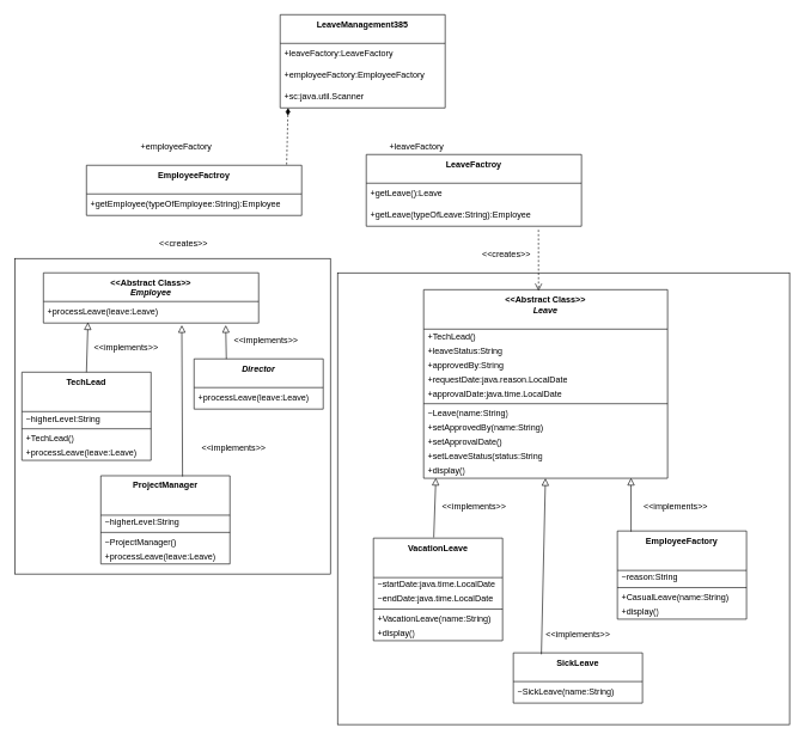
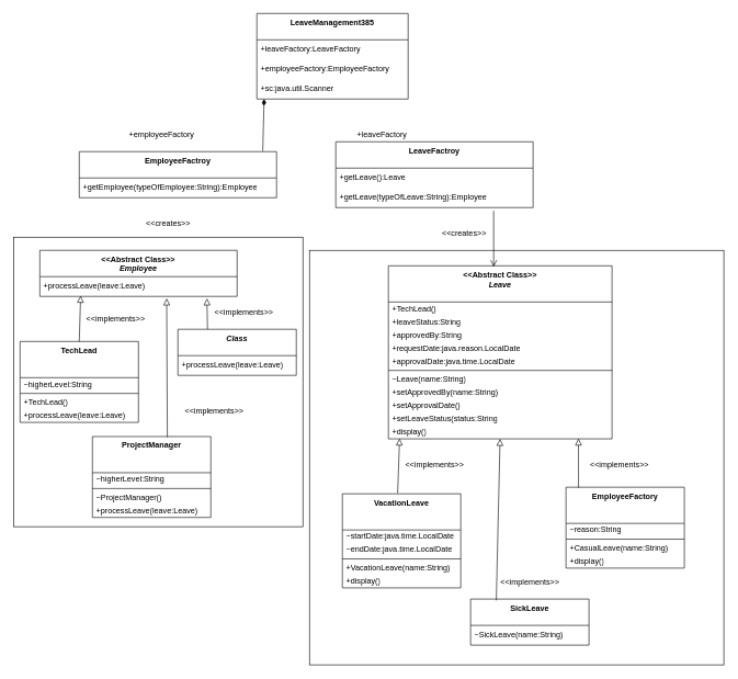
  <mxCell id="0" />
  <mxCell id="1" parent="0" />
  <mxCell id="2" value="&lt;b&gt;LeaveManagement385&lt;/b&gt;" style="swimlane;fontStyle=0;align=center;verticalAlign=top;childLayout=stackLayout;horizontal=1;startSize=40;horizontalStack=0;resizeParent=1;resizeParentMax=0;resizeLast=0;collapsible=0;marginBottom=0;html=1;whiteSpace=wrap;" vertex="1" parent="1"><mxGeometry x="390" y="20" width="230" height="130" as="geometry" /></mxCell>
  <mxCell id="3" value="+leaveFactory:LeaveFactory" style="text;html=1;strokeColor=none;fillColor=none;align=left;verticalAlign=middle;spacingLeft=4;spacingRight=4;overflow=hidden;rotatable=0;points=[[0,0.5],[1,0.5]];portConstraint=eastwest;whiteSpace=wrap;" vertex="1" parent="2"><mxGeometry y="40" width="230" height="30" as="geometry" /></mxCell>
  <mxCell id="4" value="+employeeFactory:EmployeeFactory" style="text;html=1;strokeColor=none;fillColor=none;align=left;verticalAlign=middle;spacingLeft=4;spacingRight=4;overflow=hidden;rotatable=0;points=[[0,0.5],[1,0.5]];portConstraint=eastwest;whiteSpace=wrap;" vertex="1" parent="2"><mxGeometry y="70" width="230" height="30" as="geometry" /></mxCell>
  <mxCell id="5" value="+sc:java.util.Scanner" style="text;html=1;strokeColor=none;fillColor=none;align=left;verticalAlign=middle;spacingLeft=4;spacingRight=4;overflow=hidden;rotatable=0;points=[[0,0.5],[1,0.5]];portConstraint=eastwest;whiteSpace=wrap;" vertex="1" parent="2"><mxGeometry y="100" width="230" height="30" as="geometry" /></mxCell>
  <mxCell id="6" value="&lt;b&gt;EmployeeFactroy&lt;/b&gt;" style="swimlane;fontStyle=0;align=center;verticalAlign=top;childLayout=stackLayout;horizontal=1;startSize=40;horizontalStack=0;resizeParent=1;resizeParentMax=0;resizeLast=0;collapsible=0;marginBottom=0;html=1;whiteSpace=wrap;" vertex="1" parent="1"><mxGeometry x="120" y="230" width="300" height="70" as="geometry" /></mxCell>
  <mxCell id="7" value="+getEmployee(typeOfEmployee:String):Employee" style="text;html=1;strokeColor=none;fillColor=none;align=left;verticalAlign=middle;spacingLeft=4;spacingRight=4;overflow=hidden;rotatable=0;points=[[0,0.5],[1,0.5]];portConstraint=eastwest;whiteSpace=wrap;" vertex="1" parent="6"><mxGeometry y="40" width="300" height="30" as="geometry" /></mxCell>
  <mxCell id="8" value="&lt;b&gt;LeaveFactroy&lt;/b&gt;" style="swimlane;fontStyle=0;align=center;verticalAlign=top;childLayout=stackLayout;horizontal=1;startSize=40;horizontalStack=0;resizeParent=1;resizeParentMax=0;resizeLast=0;collapsible=0;marginBottom=0;html=1;whiteSpace=wrap;" vertex="1" parent="1"><mxGeometry x="510" y="215" width="300" height="100" as="geometry" /></mxCell>
  <mxCell id="9" value="+getLeave():Leave" style="text;html=1;strokeColor=none;fillColor=none;align=left;verticalAlign=middle;spacingLeft=4;spacingRight=4;overflow=hidden;rotatable=0;points=[[0,0.5],[1,0.5]];portConstraint=eastwest;whiteSpace=wrap;" vertex="1" parent="8"><mxGeometry y="40" width="300" height="30" as="geometry" /></mxCell>
  <mxCell id="10" value="+getLeave(typeOfLeave:String):Employee" style="text;html=1;strokeColor=none;fillColor=none;align=left;verticalAlign=middle;spacingLeft=4;spacingRight=4;overflow=hidden;rotatable=0;points=[[0,0.5],[1,0.5]];portConstraint=eastwest;whiteSpace=wrap;" vertex="1" parent="8"><mxGeometry y="70" width="300" height="30" as="geometry" /></mxCell>
  <mxCell id="11" value="" style="whiteSpace=wrap;html=1;aspect=fixed;" vertex="1" parent="1"><mxGeometry x="20" y="360" width="440" height="440" as="geometry" /></mxCell>
  <mxCell id="12" value="&lt;div&gt;&lt;b&gt;&amp;lt;&amp;lt;Abstract Class&amp;gt;&amp;gt;&lt;/b&gt;&lt;/div&gt;&lt;div&gt;&lt;b&gt;&lt;i&gt;Employee&lt;br&gt;&lt;/i&gt;&lt;/b&gt;&lt;/div&gt;" style="swimlane;fontStyle=0;align=center;verticalAlign=top;childLayout=stackLayout;horizontal=1;startSize=40;horizontalStack=0;resizeParent=1;resizeParentMax=0;resizeLast=0;collapsible=0;marginBottom=0;html=1;whiteSpace=wrap;" vertex="1" parent="1"><mxGeometry x="60" y="380" width="300" height="70" as="geometry" /></mxCell>
  <mxCell id="13" value="+processLeave(leave:Leave)" style="text;html=1;strokeColor=none;fillColor=none;align=left;verticalAlign=middle;spacingLeft=4;spacingRight=4;overflow=hidden;rotatable=0;points=[[0,0.5],[1,0.5]];portConstraint=eastwest;whiteSpace=wrap;" vertex="1" parent="12"><mxGeometry y="40" width="300" height="30" as="geometry" /></mxCell>
- <mxCell id="14" value="&lt;b&gt;&lt;i&gt;Director&lt;/i&gt;&lt;/b&gt;" style="swimlane;fontStyle=0;align=center;verticalAlign=top;childLayout=stackLayout;horizontal=1;startSize=40;horizontalStack=0;resizeParent=1;resizeParentMax=0;resizeLast=0;collapsible=0;marginBottom=0;html=1;whiteSpace=wrap;" vertex="1" parent="1"><mxGeometry x="270" y="500" width="180" height="70" as="geometry" /></mxCell>
+ <mxCell id="14" value="&lt;b&gt;&lt;i&gt;Class&lt;/i&gt;&lt;/b&gt;" style="swimlane;fontStyle=0;align=center;verticalAlign=top;childLayout=stackLayout;horizontal=1;startSize=40;horizontalStack=0;resizeParent=1;resizeParentMax=0;resizeLast=0;collapsible=0;marginBottom=0;html=1;whiteSpace=wrap;" vertex="1" parent="1"><mxGeometry x="270" y="500" width="180" height="70" as="geometry" /></mxCell>
  <mxCell id="15" value="+processLeave(leave:Leave)" style="text;html=1;strokeColor=none;fillColor=none;align=left;verticalAlign=middle;spacingLeft=4;spacingRight=4;overflow=hidden;rotatable=0;points=[[0,0.5],[1,0.5]];portConstraint=eastwest;whiteSpace=wrap;" vertex="1" parent="14"><mxGeometry y="40" width="180" height="30" as="geometry" /></mxCell>
  <mxCell id="16" value="&lt;b&gt;TechLead&lt;/b&gt;" style="swimlane;fontStyle=0;align=center;verticalAlign=top;childLayout=stackLayout;horizontal=1;startSize=55;horizontalStack=0;resizeParent=1;resizeParentMax=0;resizeLast=0;collapsible=0;marginBottom=0;html=1;whiteSpace=wrap;" vertex="1" parent="1"><mxGeometry x="30" y="518.5" width="180" height="123" as="geometry" /></mxCell>
  <mxCell id="17" value="~higherLevel:String" style="text;html=1;strokeColor=none;fillColor=none;align=left;verticalAlign=middle;spacingLeft=4;spacingRight=4;overflow=hidden;rotatable=0;points=[[0,0.5],[1,0.5]];portConstraint=eastwest;whiteSpace=wrap;" vertex="1" parent="16"><mxGeometry y="55" width="180" height="20" as="geometry" /></mxCell>
  <mxCell id="18" value="" style="line;strokeWidth=1;fillColor=none;align=left;verticalAlign=middle;spacingTop=-1;spacingLeft=3;spacingRight=3;rotatable=0;labelPosition=right;points=[];portConstraint=eastwest;" vertex="1" parent="16"><mxGeometry y="75" width="180" height="8" as="geometry" /></mxCell>
  <mxCell id="19" value="+TechLead()" style="text;html=1;strokeColor=none;fillColor=none;align=left;verticalAlign=middle;spacingLeft=4;spacingRight=4;overflow=hidden;rotatable=0;points=[[0,0.5],[1,0.5]];portConstraint=eastwest;whiteSpace=wrap;" vertex="1" parent="16"><mxGeometry y="83" width="180" height="20" as="geometry" /></mxCell>
  <mxCell id="20" value="+processLeave(leave:Leave)" style="text;html=1;strokeColor=none;fillColor=none;align=left;verticalAlign=middle;spacingLeft=4;spacingRight=4;overflow=hidden;rotatable=0;points=[[0,0.5],[1,0.5]];portConstraint=eastwest;whiteSpace=wrap;" vertex="1" parent="16"><mxGeometry y="103" width="180" height="20" as="geometry" /></mxCell>
  <mxCell id="21" value="&lt;b&gt;ProjectManager&lt;/b&gt;" style="swimlane;fontStyle=0;align=center;verticalAlign=top;childLayout=stackLayout;horizontal=1;startSize=55;horizontalStack=0;resizeParent=1;resizeParentMax=0;resizeLast=0;collapsible=0;marginBottom=0;html=1;whiteSpace=wrap;" vertex="1" parent="1"><mxGeometry x="140" y="663" width="180" height="123" as="geometry" /></mxCell>
  <mxCell id="22" value="~higherLevel:String" style="text;html=1;strokeColor=none;fillColor=none;align=left;verticalAlign=middle;spacingLeft=4;spacingRight=4;overflow=hidden;rotatable=0;points=[[0,0.5],[1,0.5]];portConstraint=eastwest;whiteSpace=wrap;" vertex="1" parent="21"><mxGeometry y="55" width="180" height="20" as="geometry" /></mxCell>
  <mxCell id="23" value="" style="line;strokeWidth=1;fillColor=none;align=left;verticalAlign=middle;spacingTop=-1;spacingLeft=3;spacingRight=3;rotatable=0;labelPosition=right;points=[];portConstraint=eastwest;" vertex="1" parent="21"><mxGeometry y="75" width="180" height="8" as="geometry" /></mxCell>
  <mxCell id="24" value="~ProjectManager()" style="text;html=1;strokeColor=none;fillColor=none;align=left;verticalAlign=middle;spacingLeft=4;spacingRight=4;overflow=hidden;rotatable=0;points=[[0,0.5],[1,0.5]];portConstraint=eastwest;whiteSpace=wrap;" vertex="1" parent="21"><mxGeometry y="83" width="180" height="20" as="geometry" /></mxCell>
  <mxCell id="25" value="+processLeave(leave:Leave)" style="text;html=1;strokeColor=none;fillColor=none;align=left;verticalAlign=middle;spacingLeft=4;spacingRight=4;overflow=hidden;rotatable=0;points=[[0,0.5],[1,0.5]];portConstraint=eastwest;whiteSpace=wrap;" vertex="1" parent="21"><mxGeometry y="103" width="180" height="20" as="geometry" /></mxCell>
  <mxCell id="26" value="" style="whiteSpace=wrap;html=1;aspect=fixed;" vertex="1" parent="1"><mxGeometry x="470" y="380" width="630" height="630" as="geometry" /></mxCell>
  <mxCell id="27" value="&lt;div&gt;&lt;b&gt;&amp;lt;&amp;lt;Abstract Class&amp;gt;&amp;gt;&lt;/b&gt;&lt;/div&gt;&lt;div&gt;&lt;b&gt;&lt;i&gt;Leave&lt;br&gt;&lt;/i&gt;&lt;/b&gt;&lt;/div&gt;" style="swimlane;fontStyle=0;align=center;verticalAlign=top;childLayout=stackLayout;horizontal=1;startSize=55;horizontalStack=0;resizeParent=1;resizeParentMax=0;resizeLast=0;collapsible=0;marginBottom=0;html=1;whiteSpace=wrap;" vertex="1" parent="1"><mxGeometry x="590" y="403.5" width="340" height="263" as="geometry" /></mxCell>
  <mxCell id="28" value="+TechLead()" style="text;html=1;strokeColor=none;fillColor=none;align=left;verticalAlign=middle;spacingLeft=4;spacingRight=4;overflow=hidden;rotatable=0;points=[[0,0.5],[1,0.5]];portConstraint=eastwest;whiteSpace=wrap;" vertex="1" parent="27"><mxGeometry y="55" width="340" height="20" as="geometry" /></mxCell>
  <mxCell id="29" value="+leaveStatus:String" style="text;html=1;strokeColor=none;fillColor=none;align=left;verticalAlign=middle;spacingLeft=4;spacingRight=4;overflow=hidden;rotatable=0;points=[[0,0.5],[1,0.5]];portConstraint=eastwest;whiteSpace=wrap;" vertex="1" parent="27"><mxGeometry y="75" width="340" height="20" as="geometry" /></mxCell>
  <mxCell id="30" value="+approvedBy:String" style="text;html=1;strokeColor=none;fillColor=none;align=left;verticalAlign=middle;spacingLeft=4;spacingRight=4;overflow=hidden;rotatable=0;points=[[0,0.5],[1,0.5]];portConstraint=eastwest;whiteSpace=wrap;" vertex="1" parent="27"><mxGeometry y="95" width="340" height="20" as="geometry" /></mxCell>
  <mxCell id="31" value="+requestDate:java.reason.LocalDate" style="text;html=1;strokeColor=none;fillColor=none;align=left;verticalAlign=middle;spacingLeft=4;spacingRight=4;overflow=hidden;rotatable=0;points=[[0,0.5],[1,0.5]];portConstraint=eastwest;whiteSpace=wrap;" vertex="1" parent="27"><mxGeometry y="115" width="340" height="20" as="geometry" /></mxCell>
  <mxCell id="32" value="+approvalDate:java.time.LocalDate" style="text;html=1;strokeColor=none;fillColor=none;align=left;verticalAlign=middle;spacingLeft=4;spacingRight=4;overflow=hidden;rotatable=0;points=[[0,0.5],[1,0.5]];portConstraint=eastwest;whiteSpace=wrap;" vertex="1" parent="27"><mxGeometry y="135" width="340" height="20" as="geometry" /></mxCell>
  <mxCell id="33" value="" style="line;strokeWidth=1;fillColor=none;align=left;verticalAlign=middle;spacingTop=-1;spacingLeft=3;spacingRight=3;rotatable=0;labelPosition=right;points=[];portConstraint=eastwest;" vertex="1" parent="27"><mxGeometry y="155" width="340" height="8" as="geometry" /></mxCell>
  <mxCell id="34" value="~Leave(name:String)" style="text;html=1;strokeColor=none;fillColor=none;align=left;verticalAlign=middle;spacingLeft=4;spacingRight=4;overflow=hidden;rotatable=0;points=[[0,0.5],[1,0.5]];portConstraint=eastwest;whiteSpace=wrap;" vertex="1" parent="27"><mxGeometry y="163" width="340" height="20" as="geometry" /></mxCell>
  <mxCell id="35" value="&lt;div&gt;+setApprovedBy(name:String)&lt;/div&gt;" style="text;html=1;strokeColor=none;fillColor=none;align=left;verticalAlign=middle;spacingLeft=4;spacingRight=4;overflow=hidden;rotatable=0;points=[[0,0.5],[1,0.5]];portConstraint=eastwest;whiteSpace=wrap;" vertex="1" parent="27"><mxGeometry y="183" width="340" height="20" as="geometry" /></mxCell>
  <mxCell id="36" value="&lt;div&gt;+setApprovalDate()&lt;/div&gt;" style="text;html=1;strokeColor=none;fillColor=none;align=left;verticalAlign=middle;spacingLeft=4;spacingRight=4;overflow=hidden;rotatable=0;points=[[0,0.5],[1,0.5]];portConstraint=eastwest;whiteSpace=wrap;" vertex="1" parent="27"><mxGeometry y="203" width="340" height="20" as="geometry" /></mxCell>
  <mxCell id="37" value="+setLeaveStatus(status:String" style="text;html=1;strokeColor=none;fillColor=none;align=left;verticalAlign=middle;spacingLeft=4;spacingRight=4;overflow=hidden;rotatable=0;points=[[0,0.5],[1,0.5]];portConstraint=eastwest;whiteSpace=wrap;" vertex="1" parent="27"><mxGeometry y="223" width="340" height="20" as="geometry" /></mxCell>
  <mxCell id="38" value="+display()" style="text;html=1;strokeColor=none;fillColor=none;align=left;verticalAlign=middle;spacingLeft=4;spacingRight=4;overflow=hidden;rotatable=0;points=[[0,0.5],[1,0.5]];portConstraint=eastwest;whiteSpace=wrap;" vertex="1" parent="27"><mxGeometry y="243" width="340" height="20" as="geometry" /></mxCell>
  <mxCell id="39" value="&lt;b&gt;VacationLeave&lt;/b&gt;" style="swimlane;fontStyle=0;align=center;verticalAlign=top;childLayout=stackLayout;horizontal=1;startSize=55;horizontalStack=0;resizeParent=1;resizeParentMax=0;resizeLast=0;collapsible=0;marginBottom=0;html=1;whiteSpace=wrap;" vertex="1" parent="1"><mxGeometry x="520" y="750" width="180" height="143" as="geometry" /></mxCell>
  <mxCell id="40" value="~startDate:java.time.LocalDate" style="text;html=1;strokeColor=none;fillColor=none;align=left;verticalAlign=middle;spacingLeft=4;spacingRight=4;overflow=hidden;rotatable=0;points=[[0,0.5],[1,0.5]];portConstraint=eastwest;whiteSpace=wrap;" vertex="1" parent="39"><mxGeometry y="55" width="180" height="20" as="geometry" /></mxCell>
  <mxCell id="41" value="~endDate:java.time.LocalDate" style="text;html=1;strokeColor=none;fillColor=none;align=left;verticalAlign=middle;spacingLeft=4;spacingRight=4;overflow=hidden;rotatable=0;points=[[0,0.5],[1,0.5]];portConstraint=eastwest;whiteSpace=wrap;" vertex="1" parent="39"><mxGeometry y="75" width="180" height="20" as="geometry" /></mxCell>
  <mxCell id="42" value="" style="line;strokeWidth=1;fillColor=none;align=left;verticalAlign=middle;spacingTop=-1;spacingLeft=3;spacingRight=3;rotatable=0;labelPosition=right;points=[];portConstraint=eastwest;" vertex="1" parent="39"><mxGeometry y="95" width="180" height="8" as="geometry" /></mxCell>
  <mxCell id="43" value="+VacationLeave(name:String)" style="text;html=1;strokeColor=none;fillColor=none;align=left;verticalAlign=middle;spacingLeft=4;spacingRight=4;overflow=hidden;rotatable=0;points=[[0,0.5],[1,0.5]];portConstraint=eastwest;whiteSpace=wrap;" vertex="1" parent="39"><mxGeometry y="103" width="180" height="20" as="geometry" /></mxCell>
  <mxCell id="44" value="+display()" style="text;html=1;strokeColor=none;fillColor=none;align=left;verticalAlign=middle;spacingLeft=4;spacingRight=4;overflow=hidden;rotatable=0;points=[[0,0.5],[1,0.5]];portConstraint=eastwest;whiteSpace=wrap;" vertex="1" parent="39"><mxGeometry y="123" width="180" height="20" as="geometry" /></mxCell>
  <mxCell id="45" value="&lt;b&gt;EmployeeFactory&lt;/b&gt;" style="swimlane;fontStyle=0;align=center;verticalAlign=top;childLayout=stackLayout;horizontal=1;startSize=55;horizontalStack=0;resizeParent=1;resizeParentMax=0;resizeLast=0;collapsible=0;marginBottom=0;html=1;whiteSpace=wrap;" vertex="1" parent="1"><mxGeometry x="860" y="740" width="180" height="123" as="geometry" /></mxCell>
  <mxCell id="46" value="~reason:String" style="text;html=1;strokeColor=none;fillColor=none;align=left;verticalAlign=middle;spacingLeft=4;spacingRight=4;overflow=hidden;rotatable=0;points=[[0,0.5],[1,0.5]];portConstraint=eastwest;whiteSpace=wrap;" vertex="1" parent="45"><mxGeometry y="55" width="180" height="20" as="geometry" /></mxCell>
  <mxCell id="47" value="" style="line;strokeWidth=1;fillColor=none;align=left;verticalAlign=middle;spacingTop=-1;spacingLeft=3;spacingRight=3;rotatable=0;labelPosition=right;points=[];portConstraint=eastwest;" vertex="1" parent="45"><mxGeometry y="75" width="180" height="8" as="geometry" /></mxCell>
  <mxCell id="48" value="+CasualLeave(name:String)" style="text;html=1;strokeColor=none;fillColor=none;align=left;verticalAlign=middle;spacingLeft=4;spacingRight=4;overflow=hidden;rotatable=0;points=[[0,0.5],[1,0.5]];portConstraint=eastwest;whiteSpace=wrap;" vertex="1" parent="45"><mxGeometry y="83" width="180" height="20" as="geometry" /></mxCell>
  <mxCell id="49" value="+display()" style="text;html=1;strokeColor=none;fillColor=none;align=left;verticalAlign=middle;spacingLeft=4;spacingRight=4;overflow=hidden;rotatable=0;points=[[0,0.5],[1,0.5]];portConstraint=eastwest;whiteSpace=wrap;" vertex="1" parent="45"><mxGeometry y="103" width="180" height="20" as="geometry" /></mxCell>
  <mxCell id="50" value="&lt;b&gt;SickLeave&lt;/b&gt;" style="swimlane;fontStyle=0;align=center;verticalAlign=top;childLayout=stackLayout;horizontal=1;startSize=40;horizontalStack=0;resizeParent=1;resizeParentMax=0;resizeLast=0;collapsible=0;marginBottom=0;html=1;whiteSpace=wrap;" vertex="1" parent="1"><mxGeometry x="715" y="910" width="180" height="70" as="geometry" /></mxCell>
  <mxCell id="51" value="~SickLeave(name:String)" style="text;html=1;strokeColor=none;fillColor=none;align=left;verticalAlign=middle;spacingLeft=4;spacingRight=4;overflow=hidden;rotatable=0;points=[[0,0.5],[1,0.5]];portConstraint=eastwest;whiteSpace=wrap;" vertex="1" parent="50"><mxGeometry y="40" width="180" height="30" as="geometry" /></mxCell>
- <mxCell id="52" value="" style="endArrow=none;startArrow=diamondThin;endFill=0;startFill=1;html=1;verticalAlign=bottom;labelBackgroundColor=none;strokeWidth=1;startSize=8;endSize=8;rounded=0;exitX=0.048;exitY=1;exitDx=0;exitDy=0;exitPerimeter=0;entryX=0.93;entryY=-0.014;entryDx=0;entryDy=0;entryPerimeter=0;dashed=1;" edge="1" parent="1" source="5" target="6"><mxGeometry width="160" relative="1" as="geometry"><mxPoint x="210" y="310" as="sourcePoint" /><mxPoint x="370" y="310" as="targetPoint" /></mxGeometry></mxCell>
+ <mxCell id="52" value="" style="endArrow=none;startArrow=diamondThin;endFill=0;startFill=1;html=1;verticalAlign=bottom;labelBackgroundColor=none;strokeWidth=1;startSize=8;endSize=8;rounded=0;exitX=0.048;exitY=1;exitDx=0;exitDy=0;exitPerimeter=0;entryX=0.93;entryY=-0.014;entryDx=0;entryDy=0;entryPerimeter=0;" edge="1" parent="1" source="5" target="6"><mxGeometry width="160" relative="1" as="geometry"><mxPoint x="210" y="310" as="sourcePoint" /><mxPoint x="370" y="310" as="targetPoint" /></mxGeometry></mxCell>
  <mxCell id="53" value="+employeeFactory" style="text;html=1;align=center;verticalAlign=middle;resizable=0;points=[];autosize=1;strokeColor=none;fillColor=none;" vertex="1" parent="1"><mxGeometry x="185" y="190" width="120" height="30" as="geometry" /></mxCell>
  <mxCell id="54" value="+leaveFactory" style="text;html=1;align=center;verticalAlign=middle;resizable=0;points=[];autosize=1;strokeColor=none;fillColor=none;" vertex="1" parent="1"><mxGeometry x="530" y="190" width="100" height="30" as="geometry" /></mxCell>
  <mxCell id="55" value="&amp;lt;&amp;lt;creates&amp;gt;&amp;gt;" style="text;html=1;align=center;verticalAlign=middle;resizable=0;points=[];autosize=1;strokeColor=none;fillColor=none;" vertex="1" parent="1"><mxGeometry x="210" y="325" width="90" height="30" as="geometry" /></mxCell>
- <mxCell id="56" value="" style="endArrow=open;startArrow=none;endFill=0;startFill=0;endSize=8;html=1;verticalAlign=bottom;labelBackgroundColor=none;strokeWidth=1;rounded=0;entryX=0.471;entryY=0.006;entryDx=0;entryDy=0;entryPerimeter=0;exitX=0.8;exitY=1.167;exitDx=0;exitDy=0;exitPerimeter=0;dashed=1;" edge="1" parent="1" source="10" target="27"><mxGeometry width="160" relative="1" as="geometry"><mxPoint x="676" y="319" as="sourcePoint" /><mxPoint x="675" y="400" as="targetPoint" /></mxGeometry></mxCell>
+ <mxCell id="56" value="" style="endArrow=open;startArrow=none;endFill=0;startFill=0;endSize=8;html=1;verticalAlign=bottom;labelBackgroundColor=none;strokeWidth=1;rounded=0;entryX=0.471;entryY=0.006;entryDx=0;entryDy=0;entryPerimeter=0;exitX=0.8;exitY=1.167;exitDx=0;exitDy=0;exitPerimeter=0;" edge="1" parent="1" source="10" target="27"><mxGeometry width="160" relative="1" as="geometry"><mxPoint x="676" y="319" as="sourcePoint" /><mxPoint x="675" y="400" as="targetPoint" /></mxGeometry></mxCell>
  <mxCell id="57" value="&amp;lt;&amp;lt;creates&amp;gt;&amp;gt;" style="text;html=1;align=center;verticalAlign=middle;resizable=0;points=[];autosize=1;strokeColor=none;fillColor=none;" vertex="1" parent="1"><mxGeometry x="660" y="340" width="90" height="30" as="geometry" /></mxCell>
  <mxCell id="58" value="" style="endArrow=block;html=1;rounded=0;align=center;verticalAlign=bottom;endFill=0;labelBackgroundColor=none;endSize=8;exitX=0.5;exitY=0;exitDx=0;exitDy=0;entryX=0.207;entryY=0.967;entryDx=0;entryDy=0;entryPerimeter=0;" edge="1" parent="1" source="16" target="13"><mxGeometry relative="1" as="geometry"><mxPoint x="190" y="570" as="sourcePoint" /><mxPoint x="350" y="570" as="targetPoint" /></mxGeometry></mxCell>
  <mxCell id="59" value="" style="resizable=0;html=1;align=center;verticalAlign=top;labelBackgroundColor=none;" connectable="0" vertex="1" parent="58"><mxGeometry relative="1" as="geometry" /></mxCell>
  <mxCell id="60" value="&amp;lt;&amp;lt;implements&amp;gt;&amp;gt;" style="text;html=1;align=center;verticalAlign=middle;resizable=0;points=[];autosize=1;strokeColor=none;fillColor=none;" vertex="1" parent="1"><mxGeometry x="120" y="470" width="110" height="30" as="geometry" /></mxCell>
  <mxCell id="61" value="&amp;lt;&amp;lt;implements&amp;gt;&amp;gt;" style="text;html=1;align=center;verticalAlign=middle;resizable=0;points=[];autosize=1;strokeColor=none;fillColor=none;" vertex="1" parent="1"><mxGeometry x="270" y="610" width="110" height="30" as="geometry" /></mxCell>
  <mxCell id="62" value="&amp;lt;&amp;lt;implements&amp;gt;&amp;gt;" style="text;html=1;align=center;verticalAlign=middle;resizable=0;points=[];autosize=1;strokeColor=none;fillColor=none;" vertex="1" parent="1"><mxGeometry x="315" y="460" width="110" height="30" as="geometry" /></mxCell>
  <mxCell id="63" value="" style="endArrow=block;html=1;rounded=0;align=center;verticalAlign=bottom;endFill=0;labelBackgroundColor=none;endSize=8;exitX=0.25;exitY=0;exitDx=0;exitDy=0;entryX=0.847;entryY=1.1;entryDx=0;entryDy=0;entryPerimeter=0;" edge="1" parent="1" source="14" target="13"><mxGeometry relative="1" as="geometry"><mxPoint x="310" y="518.5" as="sourcePoint" /><mxPoint x="312" y="448.5" as="targetPoint" /></mxGeometry></mxCell>
  <mxCell id="64" value="" style="resizable=0;html=1;align=center;verticalAlign=top;labelBackgroundColor=none;" connectable="0" vertex="1" parent="63"><mxGeometry relative="1" as="geometry" /></mxCell>
  <mxCell id="65" value="" style="endArrow=block;html=1;rounded=0;align=center;verticalAlign=bottom;endFill=0;labelBackgroundColor=none;endSize=8;entryX=0.643;entryY=1.1;entryDx=0;entryDy=0;entryPerimeter=0;exitX=0.633;exitY=0.008;exitDx=0;exitDy=0;exitPerimeter=0;" edge="1" parent="1" source="21" target="13"><mxGeometry relative="1" as="geometry"><mxPoint x="253" y="610" as="sourcePoint" /><mxPoint x="252" y="530" as="targetPoint" /></mxGeometry></mxCell>
  <mxCell id="66" value="" style="resizable=0;html=1;align=center;verticalAlign=top;labelBackgroundColor=none;" connectable="0" vertex="1" parent="65"><mxGeometry relative="1" as="geometry" /></mxCell>
  <mxCell id="67" value="&amp;lt;&amp;lt;implements&amp;gt;&amp;gt;" style="text;html=1;align=center;verticalAlign=middle;resizable=0;points=[];autosize=1;strokeColor=none;fillColor=none;" vertex="1" parent="1"><mxGeometry x="605" y="691" width="110" height="30" as="geometry" /></mxCell>
  <mxCell id="68" value="" style="endArrow=block;html=1;rounded=0;align=center;verticalAlign=bottom;endFill=0;labelBackgroundColor=none;endSize=8;exitX=0.467;exitY=-0.007;exitDx=0;exitDy=0;exitPerimeter=0;entryX=0.05;entryY=0.975;entryDx=0;entryDy=0;entryPerimeter=0;" edge="1" parent="1" source="39" target="38"><mxGeometry relative="1" as="geometry"><mxPoint x="605" y="740" as="sourcePoint" /><mxPoint x="620" y="670" as="targetPoint" /></mxGeometry></mxCell>
  <mxCell id="69" value="" style="resizable=0;html=1;align=center;verticalAlign=top;labelBackgroundColor=none;" connectable="0" vertex="1" parent="68"><mxGeometry relative="1" as="geometry" /></mxCell>
  <mxCell id="70" value="" style="endArrow=block;html=1;rounded=0;align=center;verticalAlign=bottom;endFill=0;labelBackgroundColor=none;endSize=8;exitX=0.217;exitY=0.029;exitDx=0;exitDy=0;exitPerimeter=0;" edge="1" parent="1" source="50" target="38"><mxGeometry relative="1" as="geometry"><mxPoint x="715" y="825" as="sourcePoint" /><mxPoint x="717" y="750" as="targetPoint" /></mxGeometry></mxCell>
  <mxCell id="71" value="" style="resizable=0;html=1;align=center;verticalAlign=top;labelBackgroundColor=none;" connectable="0" vertex="1" parent="70"><mxGeometry relative="1" as="geometry" /></mxCell>
  <mxCell id="72" value="&amp;lt;&amp;lt;implements&amp;gt;&amp;gt;" style="text;html=1;align=center;verticalAlign=middle;resizable=0;points=[];autosize=1;strokeColor=none;fillColor=none;" vertex="1" parent="1"><mxGeometry x="750" y="870" width="110" height="30" as="geometry" /></mxCell>
  <mxCell id="73" value="" style="endArrow=block;html=1;rounded=0;align=center;verticalAlign=bottom;endFill=0;labelBackgroundColor=none;endSize=8;exitX=0.106;exitY=0.008;exitDx=0;exitDy=0;exitPerimeter=0;entryX=0.85;entryY=0.975;entryDx=0;entryDy=0;entryPerimeter=0;" edge="1" parent="1" source="45" target="38"><mxGeometry relative="1" as="geometry"><mxPoint x="884.5" y="750" as="sourcePoint" /><mxPoint x="887" y="675" as="targetPoint" /></mxGeometry></mxCell>
  <mxCell id="74" value="" style="resizable=0;html=1;align=center;verticalAlign=top;labelBackgroundColor=none;" connectable="0" vertex="1" parent="73"><mxGeometry relative="1" as="geometry" /></mxCell>
  <mxCell id="75" value="&amp;lt;&amp;lt;implements&amp;gt;&amp;gt;" style="text;html=1;align=center;verticalAlign=middle;resizable=0;points=[];autosize=1;strokeColor=none;fillColor=none;" vertex="1" parent="1"><mxGeometry x="885.5" y="691" width="110" height="30" as="geometry" /></mxCell>
